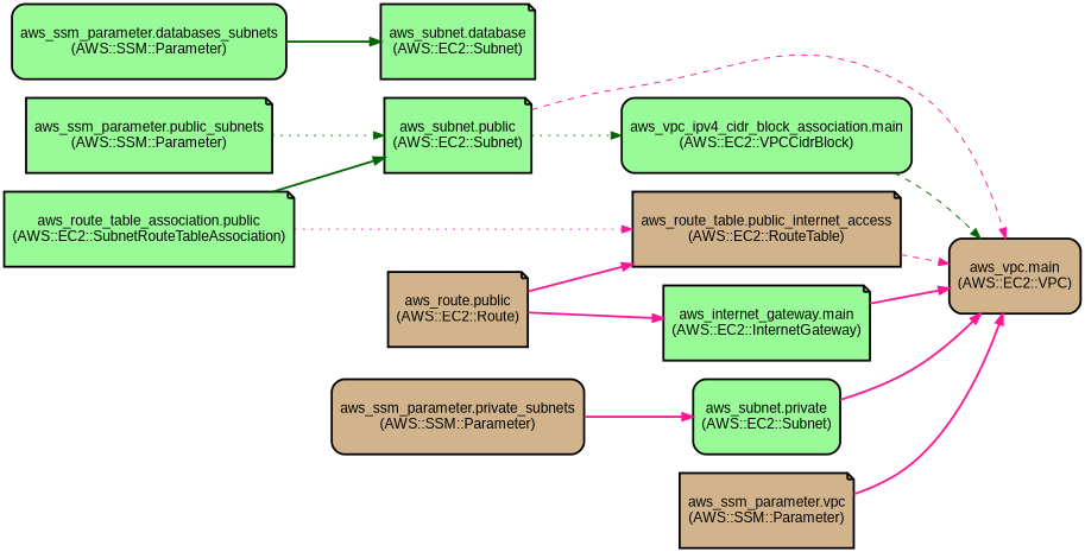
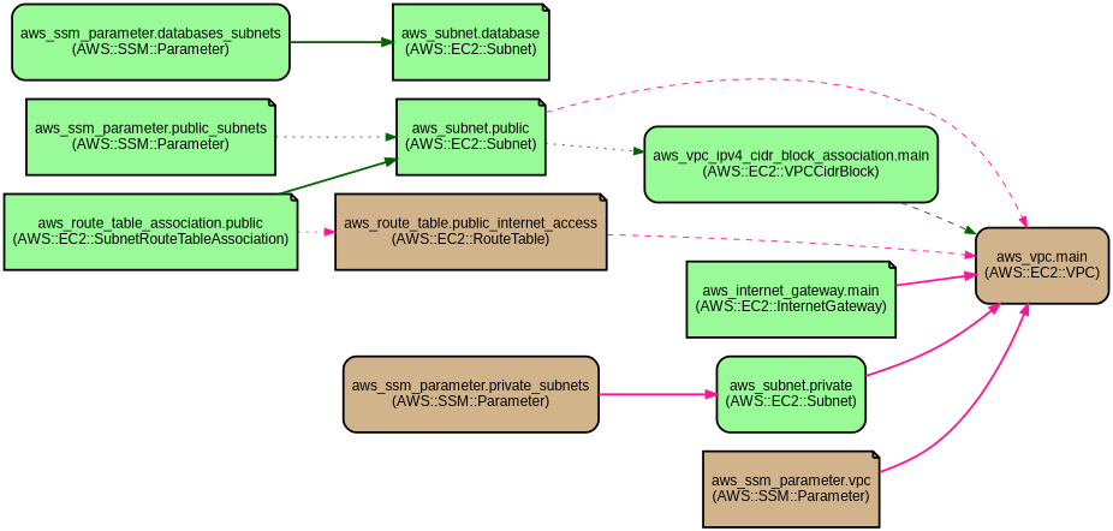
  digraph {
    rankdir=LR
    node [color=black fillcolor=palegreen fontname=Arial shape=note style="filled,bold,rounded"]
    edge [color=deeppink style=bold]
    n1 [fillcolor=tan height=1 label="aws_vpc.main\n(AWS::EC2::VPC)" shape=box]
    n2 [height=1 label="aws_vpc_ipv4_cidr_block_association.main\n(AWS::EC2::VPCCidrBlock)" shape=box]
    n3 [height=1 label="aws_internet_gateway.main\n(AWS::EC2::InternetGateway)"]
    n4 [height=1 label="aws_subnet.public\n(AWS::EC2::Subnet)"]
    n5 [fillcolor=tan height=1 label="aws_route_table.public_internet_access\n(AWS::EC2::RouteTable)"]
-   n6 [fillcolor=tan height=1 label="aws_route.public\n(AWS::EC2::Route)"]
    n7 [height=1 label="aws_route_table_association.public\n(AWS::EC2::SubnetRouteTableAssociation)"]
    n8 [height=1 label="aws_subnet.private\n(AWS::EC2::Subnet)" shape=box]
    n9 [height=1 label="aws_subnet.database\n(AWS::EC2::Subnet)"]
    n10 [fillcolor=tan height=1 label="aws_ssm_parameter.vpc\n(AWS::SSM::Parameter)"]
    n11 [height=1 label="aws_ssm_parameter.public_subnets\n(AWS::SSM::Parameter)"]
    n12 [fillcolor=tan height=1 label="aws_ssm_parameter.private_subnets\n(AWS::SSM::Parameter)" shape=box]
    n13 [height=1 label="aws_ssm_parameter.databases_subnets\n(AWS::SSM::Parameter)" shape=box]
    n2 -> n1 [color=darkgreen style=dashed]
    n3 -> n1
    n4 -> n1 [style=dashed]
    n4 -> n2 [color=darkgreen style=dotted]
    n5 -> n1 [style=dashed]
-   n6 -> n3
-   n6 -> n5
    n7 -> n4 [color=darkgreen]
    n7 -> n5 [style=dotted]
    n8 -> n1
    n10 -> n1
    n11 -> n4 [color=darkgreen style=dotted]
    n12 -> n8
    n13 -> n9 [color=darkgreen]
  }
